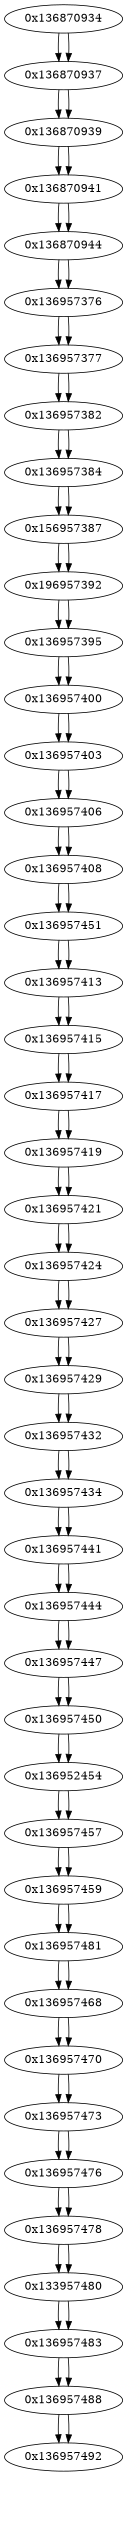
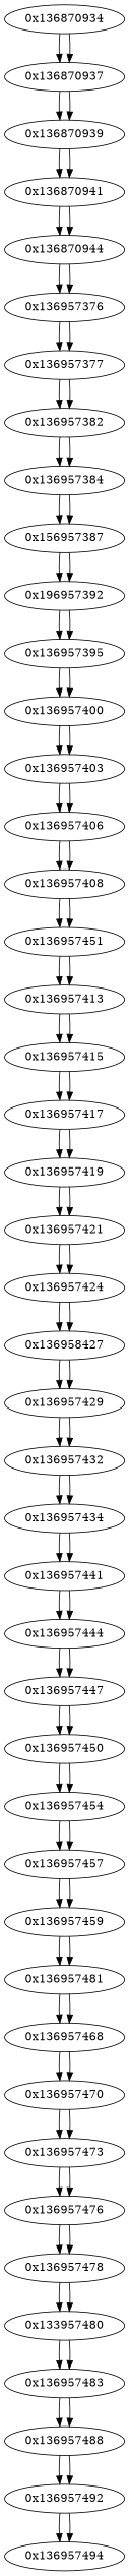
  digraph {
    n1 [label="0x136870934"]
    n2 [label="0x136870937"]
    n3 [label="0x136870939"]
    n4 [label="0x136870941"]
    n5 [label="0x136870944"]
    n6 [label="0x136957376"]
    n7 [label="0x136957377"]
    n8 [label="0x136957382"]
    n9 [label="0x136957384"]
    n10 [label="0x156957387"]
    n11 [label="0x196957392"]
    n12 [label="0x136957395"]
    n13 [label="0x136957400"]
    n14 [label="0x136957403"]
    n15 [label="0x136957406"]
    n16 [label="0x136957408"]
    n17 [label="0x136957451"]
    n18 [label="0x136957413"]
    n19 [label="0x136957415"]
    n20 [label="0x136957417"]
    n21 [label="0x136957419"]
    n22 [label="0x136957421"]
    n23 [label="0x136957424"]
-   n24 [label="0x136957427"]
+   n24 [label="0x136958427"]
    n25 [label="0x136957429"]
    n26 [label="0x136957432"]
    n27 [label="0x136957434"]
    n28 [label="0x136957441"]
    n29 [label="0x136957444"]
    n30 [label="0x136957447"]
    n31 [label="0x136957450"]
-   n32 [label="0x136952454"]
+   n32 [label="0x136957454"]
    n33 [label="0x136957457"]
    n34 [label="0x136957459"]
    n35 [label="0x136957481"]
    n36 [label="0x136957468"]
    n37 [label="0x136957470"]
    n38 [label="0x136957473"]
    n39 [label="0x136957476"]
    n40 [label="0x136957478"]
    n41 [label="0x133957480"]
    n42 [label="0x136957483"]
    n43 [label="0x136957488"]
    n44 [label="0x136957492"]
+   n45 [label="0x136957494"]
    n1 -> n2
    n1 -> n2
    n2 -> n3
    n2 -> n3
    n3 -> n4
    n3 -> n4
    n4 -> n5
    n4 -> n5
    n5 -> n6
    n5 -> n6
    n6 -> n7
    n6 -> n7
    n7 -> n8
    n7 -> n8
    n8 -> n9
    n8 -> n9
    n9 -> n10
    n9 -> n10
    n10 -> n11
    n10 -> n11
    n11 -> n12
    n11 -> n12
    n12 -> n13
    n12 -> n13
    n13 -> n14
    n13 -> n14
    n14 -> n15
    n14 -> n15
    n15 -> n16
    n15 -> n16
    n16 -> n17
    n16 -> n17
    n17 -> n18
    n17 -> n18
    n18 -> n19
    n18 -> n19
    n19 -> n20
    n19 -> n20
    n20 -> n21
    n20 -> n21
    n21 -> n22
    n21 -> n22
    n22 -> n23
    n22 -> n23
    n23 -> n24
    n23 -> n24
    n24 -> n25
    n24 -> n25
    n25 -> n26
    n25 -> n26
    n26 -> n27
    n26 -> n27
    n27 -> n28
    n27 -> n28
    n28 -> n29
    n28 -> n29
    n29 -> n30
    n29 -> n30
    n30 -> n31
    n30 -> n31
    n31 -> n32
    n31 -> n32
    n32 -> n33
    n32 -> n33
    n33 -> n34
    n33 -> n34
    n34 -> n35
    n34 -> n35
    n35 -> n36
    n35 -> n36
    n36 -> n37
    n36 -> n37
    n37 -> n38
    n37 -> n38
    n38 -> n39
    n38 -> n39
    n39 -> n40
    n39 -> n40
    n40 -> n41
    n40 -> n41
    n41 -> n42
    n41 -> n42
    n42 -> n43
    n42 -> n43
    n43 -> n44
    n43 -> n44
+   n44 -> n45
+   n44 -> n45
  }
